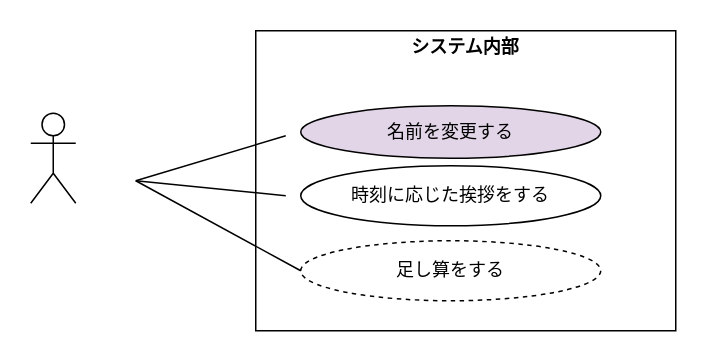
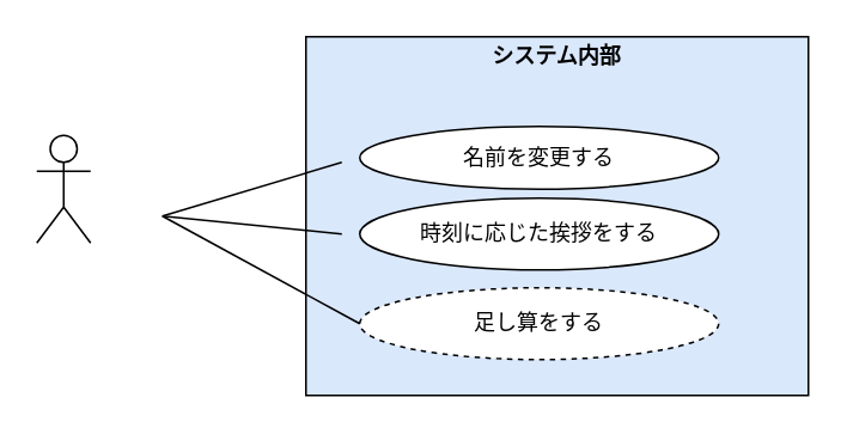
  <mxCell id="0" />
  <mxCell id="1" parent="0" />
  <mxCell id="2" value="" style="shape=umlActor;verticalLabelPosition=bottom;verticalAlign=top;html=1;" parent="1" vertex="1"><mxGeometry x="20" y="75" width="30" height="60" as="geometry" /></mxCell>
- <mxCell id="3" value="&lt;p style=&quot;margin:0px;margin-top:4px;text-align:center;&quot;&gt;&lt;b&gt;システム内部&lt;/b&gt;&lt;/p&gt;&lt;p style=&quot;margin:0px;margin-top:4px;text-align:center;&quot;&gt;&lt;b&gt;&lt;br&gt;&lt;/b&gt;&lt;/p&gt;&lt;p style=&quot;margin:0px;margin-top:4px;text-align:center;&quot;&gt;&lt;br&gt;&lt;/p&gt;&lt;p style=&quot;margin:0px;margin-top:4px;text-align:center;&quot;&gt;&lt;br&gt;&lt;/p&gt;&lt;p style=&quot;margin:0px;margin-top:4px;text-align:center;&quot;&gt;&lt;br&gt;&lt;/p&gt;" style="verticalAlign=top;align=left;overflow=fill;html=1;whiteSpace=wrap;" parent="1" vertex="1"><mxGeometry x="170" y="20" width="280" height="200" as="geometry" /></mxCell>
- <mxCell id="4" value="名前を変更する" style="ellipse;whiteSpace=wrap;html=1;fillColor=#e1d5e7;" parent="1" vertex="1"><mxGeometry x="200" y="70" width="200" height="35" as="geometry" /></mxCell>
+ <mxCell id="3" value="&lt;p style=&quot;margin:0px;margin-top:4px;text-align:center;&quot;&gt;&lt;b&gt;システム内部&lt;/b&gt;&lt;/p&gt;&lt;p style=&quot;margin:0px;margin-top:4px;text-align:center;&quot;&gt;&lt;b&gt;&lt;br&gt;&lt;/b&gt;&lt;/p&gt;&lt;p style=&quot;margin:0px;margin-top:4px;text-align:center;&quot;&gt;&lt;br&gt;&lt;/p&gt;&lt;p style=&quot;margin:0px;margin-top:4px;text-align:center;&quot;&gt;&lt;br&gt;&lt;/p&gt;&lt;p style=&quot;margin:0px;margin-top:4px;text-align:center;&quot;&gt;&lt;br&gt;&lt;/p&gt;" style="verticalAlign=top;align=left;overflow=fill;html=1;whiteSpace=wrap;fillColor=#dae8fc;" parent="1" vertex="1"><mxGeometry x="170" y="20" width="280" height="200" as="geometry" /></mxCell>
+ <mxCell id="4" value="名前を変更する" style="ellipse;whiteSpace=wrap;html=1;" parent="1" vertex="1"><mxGeometry x="200" y="70" width="200" height="35" as="geometry" /></mxCell>
  <mxCell id="5" value="時刻に応じた挨拶をする" style="ellipse;whiteSpace=wrap;html=1;" parent="1" vertex="1"><mxGeometry x="200" y="110" width="200" height="40" as="geometry" /></mxCell>
  <mxCell id="6" value="" style="endArrow=none;html=1;" parent="1" edge="1"><mxGeometry width="50" height="50" relative="1" as="geometry"><mxPoint x="90" y="120" as="sourcePoint" /><mxPoint x="190" y="90" as="targetPoint" /></mxGeometry></mxCell>
  <mxCell id="7" value="" style="endArrow=none;html=1;" parent="1" edge="1"><mxGeometry width="50" height="50" relative="1" as="geometry"><mxPoint x="90" y="120" as="sourcePoint" /><mxPoint x="190" y="130" as="targetPoint" /></mxGeometry></mxCell>
  <mxCell id="8" value="足し算をする" style="ellipse;whiteSpace=wrap;html=1;dashed=1;" vertex="1" parent="1"><mxGeometry x="200" y="160" width="200" height="40" as="geometry" /></mxCell>
  <mxCell id="9" value="" style="endArrow=none;html=1;entryX=0;entryY=0.5;entryDx=0;entryDy=0;" edge="1" parent="1" target="8"><mxGeometry width="50" height="50" relative="1" as="geometry"><mxPoint x="90" y="120" as="sourcePoint" /><mxPoint x="200" y="140" as="targetPoint" /></mxGeometry></mxCell>
